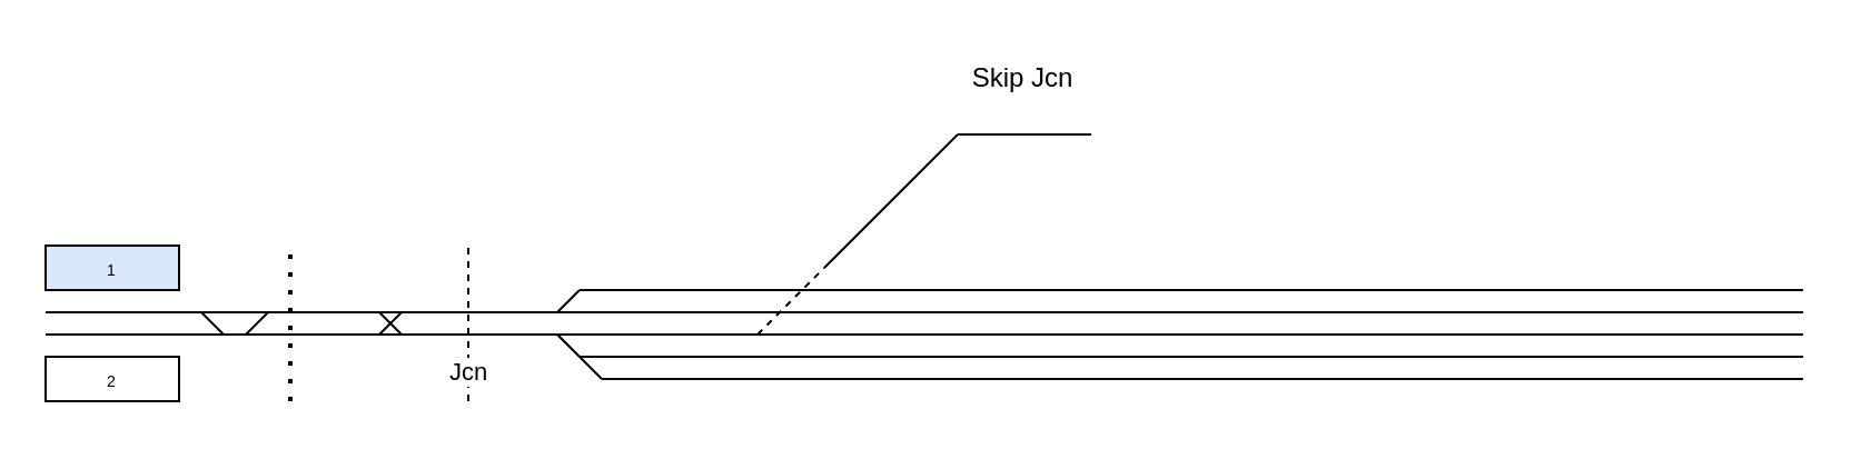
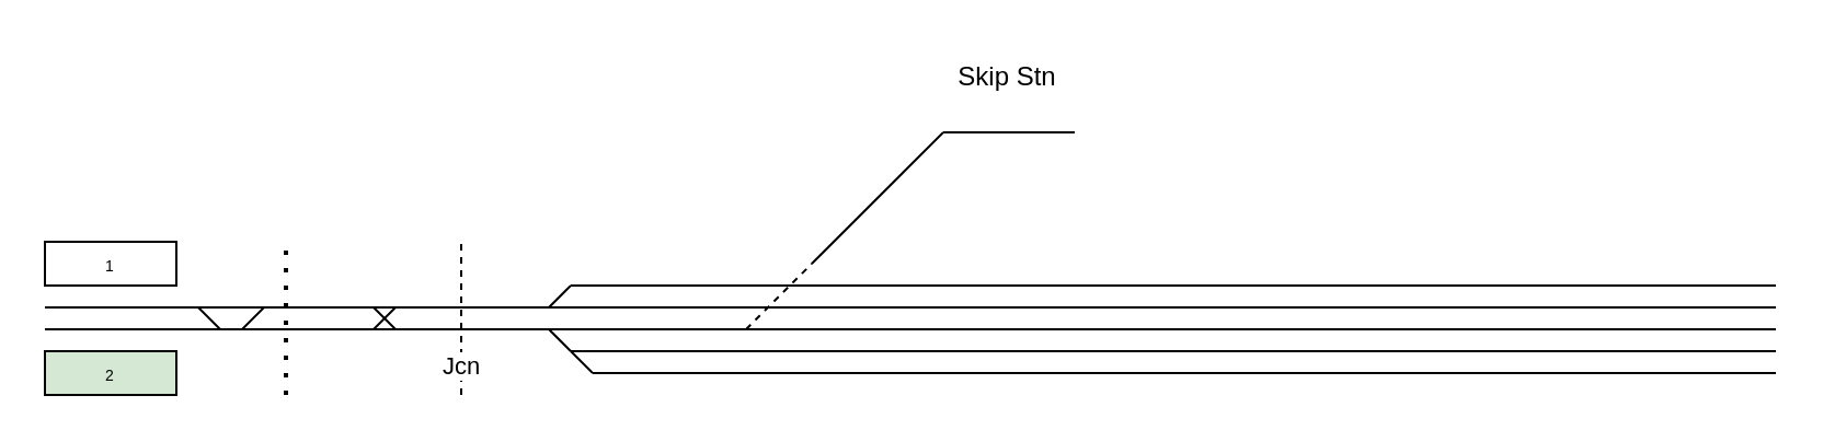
  <mxCell id="0" />
  <mxCell id="1" parent="0" />
- <mxCell id="2" value="&lt;font style=&quot;font-size: 7px;&quot;&gt;1&lt;/font&gt;" style="rounded=0;whiteSpace=wrap;html=1;fillColor=#dae8fc;" vertex="1" parent="1"><mxGeometry x="20" width="60" height="20" as="geometry" y="110" /></mxCell>
- <mxCell id="3" value="&lt;font style=&quot;font-size: 7px;&quot;&gt;2&lt;br&gt;&lt;/font&gt;" style="rounded=0;whiteSpace=wrap;html=1;" vertex="1" parent="1"><mxGeometry x="20" y="160" width="60" height="20" as="geometry" /></mxCell>
+ <mxCell id="2" value="&lt;font style=&quot;font-size: 7px;&quot;&gt;1&lt;/font&gt;" style="rounded=0;whiteSpace=wrap;html=1;" vertex="1" parent="1"><mxGeometry x="20" width="60" height="20" as="geometry" y="110" /></mxCell>
+ <mxCell id="3" value="&lt;font style=&quot;font-size: 7px;&quot;&gt;2&lt;br&gt;&lt;/font&gt;" style="rounded=0;whiteSpace=wrap;html=1;fillColor=#d5e8d4;" vertex="1" parent="1"><mxGeometry x="20" y="160" width="60" height="20" as="geometry" /></mxCell>
  <mxCell id="4" value="" style="endArrow=none;html=1;rounded=0;" edge="1" parent="1"><mxGeometry width="50" height="50" relative="1" as="geometry"><mxPoint x="20" y="140" as="sourcePoint" /><mxPoint x="810" y="140" as="targetPoint" /></mxGeometry></mxCell>
  <mxCell id="5" value="" style="endArrow=none;html=1;rounded=0;" edge="1" parent="1"><mxGeometry width="50" height="50" relative="1" as="geometry"><mxPoint x="20" y="150" as="sourcePoint" /><mxPoint x="130" y="150" as="targetPoint" /></mxGeometry></mxCell>
  <mxCell id="6" value="" style="endArrow=none;html=1;rounded=0;" edge="1" parent="1"><mxGeometry width="50" height="50" relative="1" as="geometry"><mxPoint x="90" y="140" as="sourcePoint" /><mxPoint x="100" y="150" as="targetPoint" /></mxGeometry></mxCell>
  <mxCell id="7" value="" style="endArrow=none;html=1;rounded=0;" edge="1" parent="1"><mxGeometry width="50" height="50" relative="1" as="geometry"><mxPoint x="110" y="150" as="sourcePoint" /><mxPoint x="120" y="140" as="targetPoint" /></mxGeometry></mxCell>
  <mxCell id="8" value="" style="endArrow=none;html=1;rounded=0;" edge="1" parent="1"><mxGeometry width="50" height="50" relative="1" as="geometry"><mxPoint x="810" y="150" as="sourcePoint" /><mxPoint x="130" y="150" as="targetPoint" /></mxGeometry></mxCell>
  <mxCell id="9" value="" style="endArrow=none;dashed=1;html=1;dashPattern=1 3;strokeWidth=2;rounded=0;" edge="1" parent="1"><mxGeometry width="50" height="50" relative="1" as="geometry"><mxPoint x="130" y="180" as="sourcePoint" /><mxPoint x="130" as="targetPoint" y="110" /></mxGeometry></mxCell>
  <mxCell id="10" value="" style="endArrow=none;dashed=1;html=1;rounded=0;" edge="1" parent="1"><mxGeometry width="50" height="50" relative="1" as="geometry"><mxPoint x="210" y="180" as="sourcePoint" /><mxPoint x="210" as="targetPoint" y="110" /></mxGeometry></mxCell>
  <mxCell id="11" value="Jcn" style="edgeLabel;html=1;align=center;verticalAlign=middle;resizable=0;points=[];" vertex="1" connectable="0" parent="10"><mxGeometry x="-0.604" y="1" relative="1" as="geometry"><mxPoint as="offset" /></mxGeometry></mxCell>
  <mxCell id="12" value="" style="endArrow=none;html=1;rounded=0;" edge="1" parent="1"><mxGeometry width="50" height="50" relative="1" as="geometry"><mxPoint x="250" y="140" as="sourcePoint" /><mxPoint x="260" y="130" as="targetPoint" /></mxGeometry></mxCell>
  <mxCell id="13" value="" style="endArrow=none;html=1;rounded=0;" edge="1" parent="1"><mxGeometry width="50" height="50" relative="1" as="geometry"><mxPoint x="170" y="150" as="sourcePoint" /><mxPoint x="180" y="140" as="targetPoint" /></mxGeometry></mxCell>
  <mxCell id="14" value="" style="endArrow=none;html=1;rounded=0;" edge="1" parent="1"><mxGeometry width="50" height="50" relative="1" as="geometry"><mxPoint x="180" y="150" as="sourcePoint" /><mxPoint x="170" y="140" as="targetPoint" /></mxGeometry></mxCell>
  <mxCell id="15" value="" style="endArrow=none;html=1;rounded=0;" edge="1" parent="1"><mxGeometry width="50" height="50" relative="1" as="geometry"><mxPoint x="250" y="150" as="sourcePoint" /><mxPoint x="260" y="160" as="targetPoint" /></mxGeometry></mxCell>
  <mxCell id="16" value="" style="endArrow=none;html=1;rounded=0;" edge="1" parent="1"><mxGeometry width="50" height="50" relative="1" as="geometry"><mxPoint x="810" y="160" as="sourcePoint" /><mxPoint x="260" y="160" as="targetPoint" /></mxGeometry></mxCell>
  <mxCell id="17" value="" style="endArrow=none;html=1;rounded=0;" edge="1" parent="1"><mxGeometry width="50" height="50" relative="1" as="geometry"><mxPoint x="810" y="130" as="sourcePoint" /><mxPoint x="260" y="130" as="targetPoint" /></mxGeometry></mxCell>
  <mxCell id="18" value="" style="endArrow=none;html=1;rounded=0;" edge="1" parent="1"><mxGeometry width="50" height="50" relative="1" as="geometry"><mxPoint x="270" y="170" as="sourcePoint" /><mxPoint x="260" y="160" as="targetPoint" /></mxGeometry></mxCell>
  <mxCell id="19" value="" style="endArrow=none;html=1;rounded=0;" edge="1" parent="1"><mxGeometry width="50" height="50" relative="1" as="geometry"><mxPoint x="810" y="170" as="sourcePoint" /><mxPoint x="270" y="170" as="targetPoint" /></mxGeometry></mxCell>
  <mxCell id="20" value="" style="endArrow=none;dashed=1;html=1;rounded=0;" edge="1" parent="1"><mxGeometry width="50" height="50" relative="1" as="geometry"><mxPoint x="340" y="150" as="sourcePoint" /><mxPoint x="370" y="120" as="targetPoint" /></mxGeometry></mxCell>
  <mxCell id="21" value="" style="endArrow=none;html=1;rounded=0;" edge="1" parent="1"><mxGeometry width="50" height="50" relative="1" as="geometry"><mxPoint x="370" y="120" as="sourcePoint" /><mxPoint x="430" y="60" as="targetPoint" /></mxGeometry></mxCell>
  <mxCell id="22" value="" style="endArrow=none;html=1;rounded=0;" edge="1" parent="1"><mxGeometry width="50" height="50" relative="1" as="geometry"><mxPoint x="490" y="60" as="sourcePoint" /><mxPoint x="430" y="60" as="targetPoint" /></mxGeometry></mxCell>
- <mxCell id="23" value="Skip Jcn" style="text;html=1;align=center;verticalAlign=middle;resizable=0;points=[];autosize=1;strokeColor=none;fillColor=none;" vertex="1" parent="1"><mxGeometry x="424" y="20" width="70" height="30" as="geometry" /></mxCell>
+ <mxCell id="23" value="Skip Stn" style="text;html=1;align=center;verticalAlign=middle;resizable=0;points=[];autosize=1;strokeColor=none;fillColor=none;" vertex="1" parent="1"><mxGeometry x="424" y="20" width="70" height="30" as="geometry" /></mxCell>
